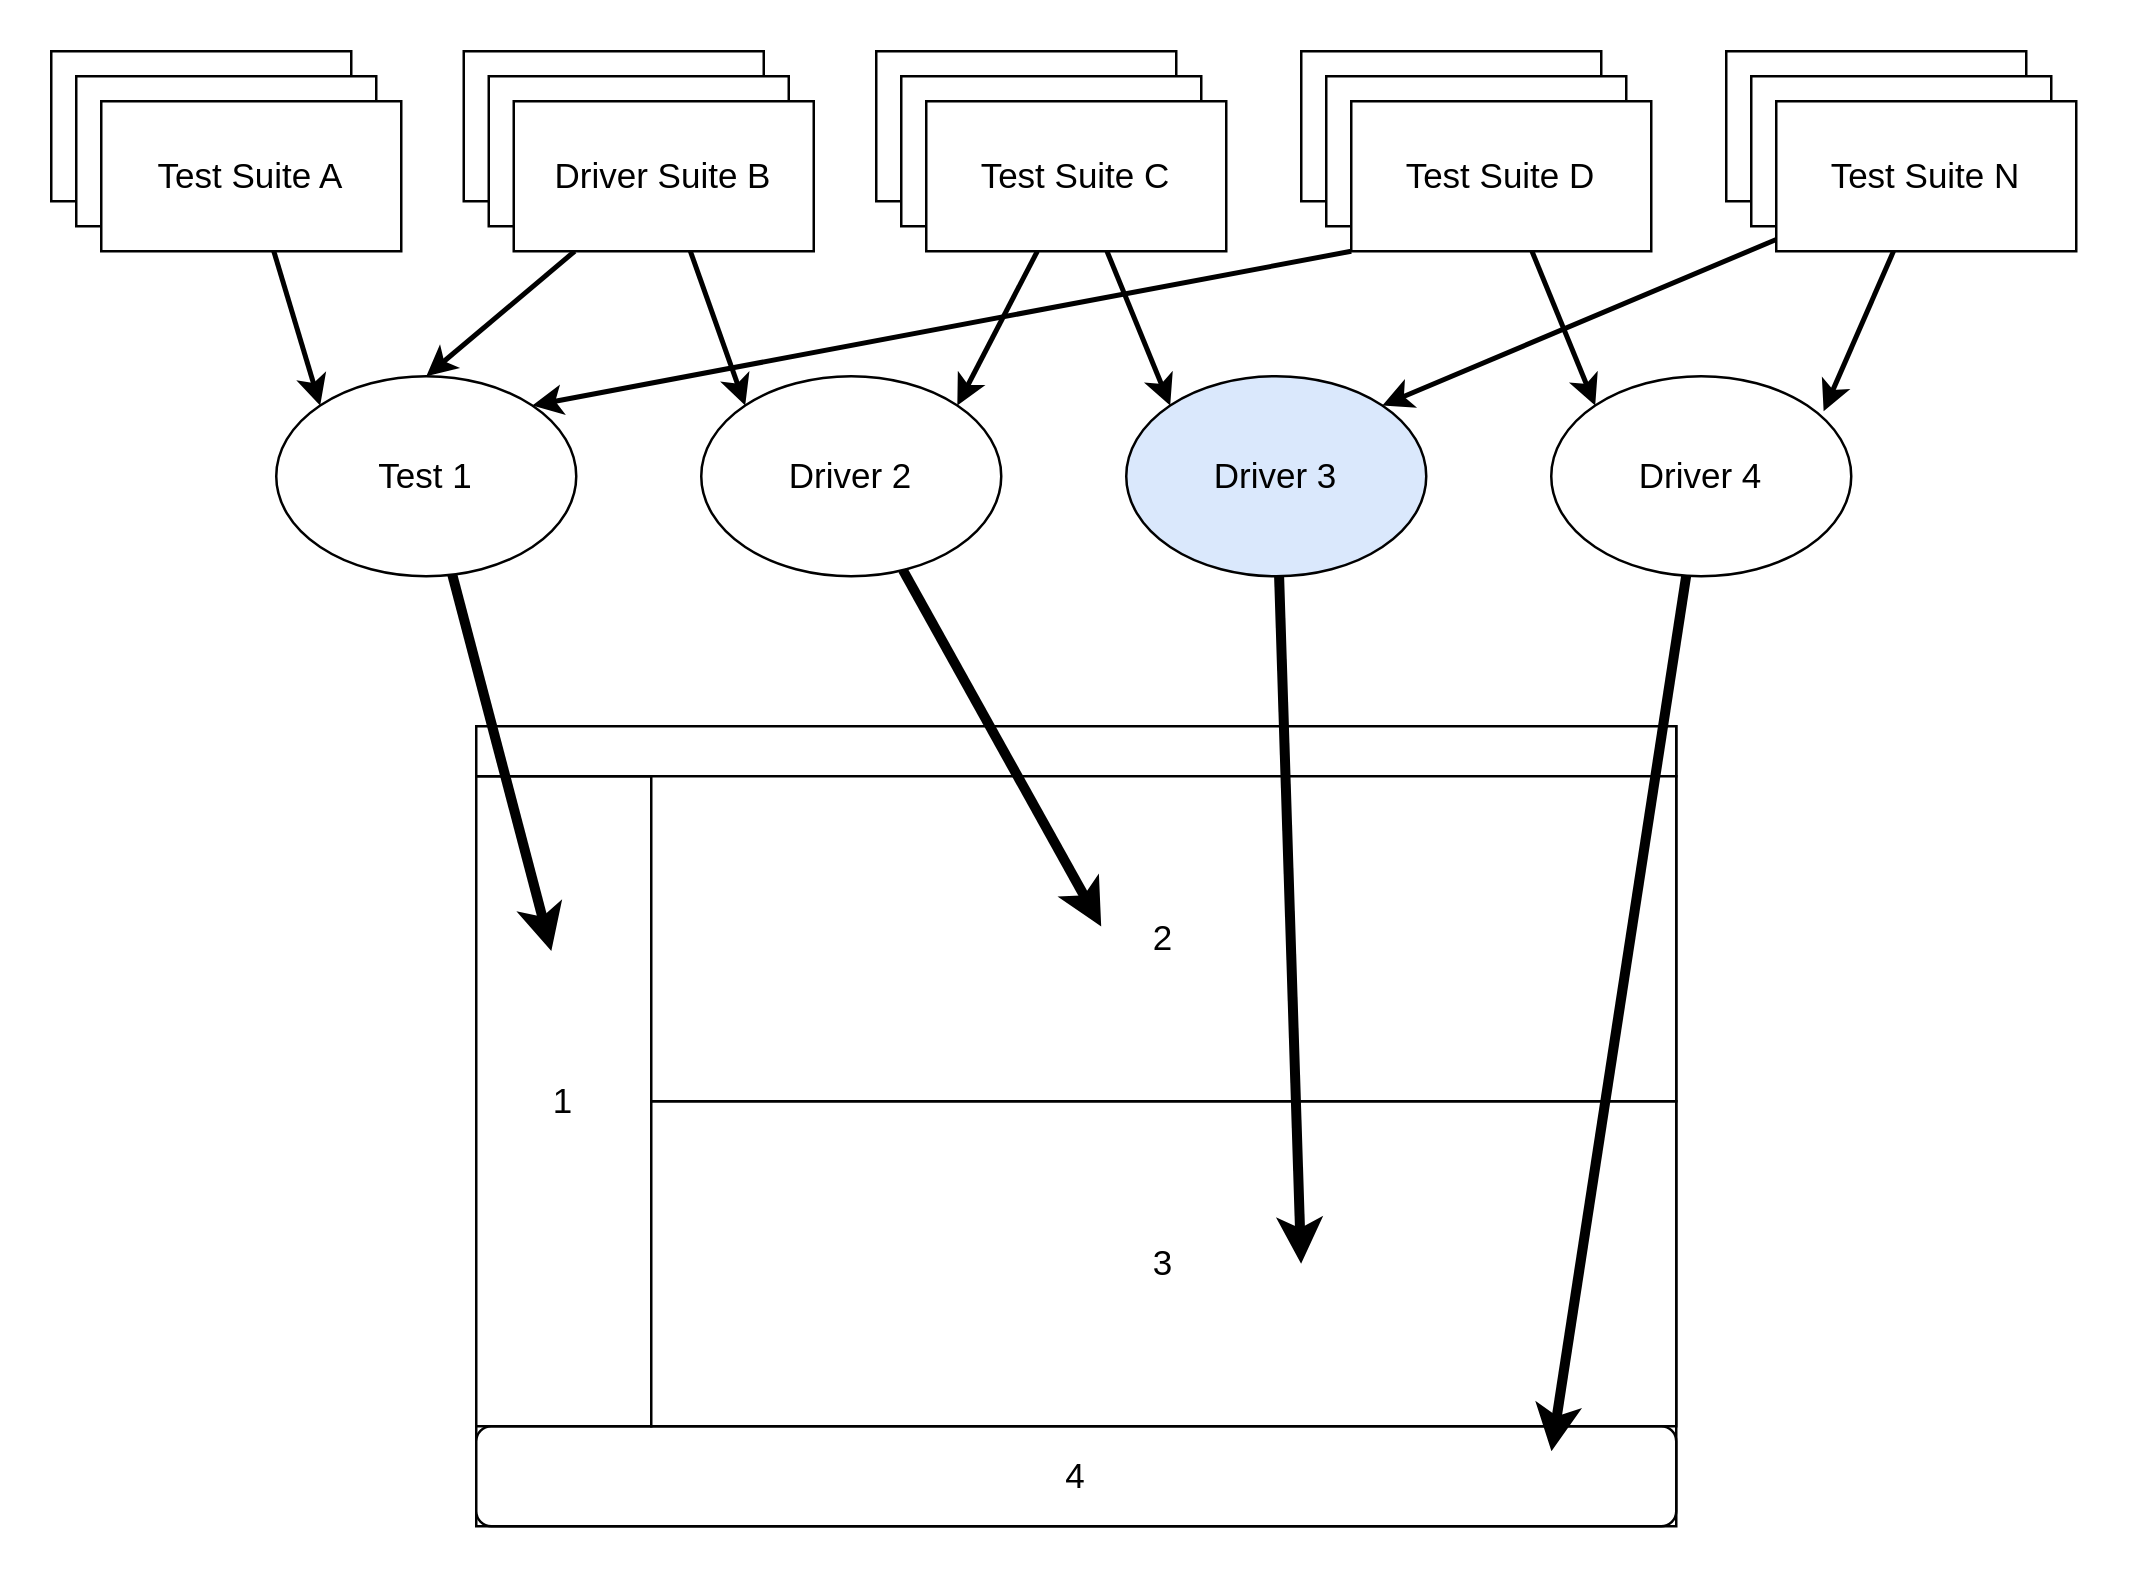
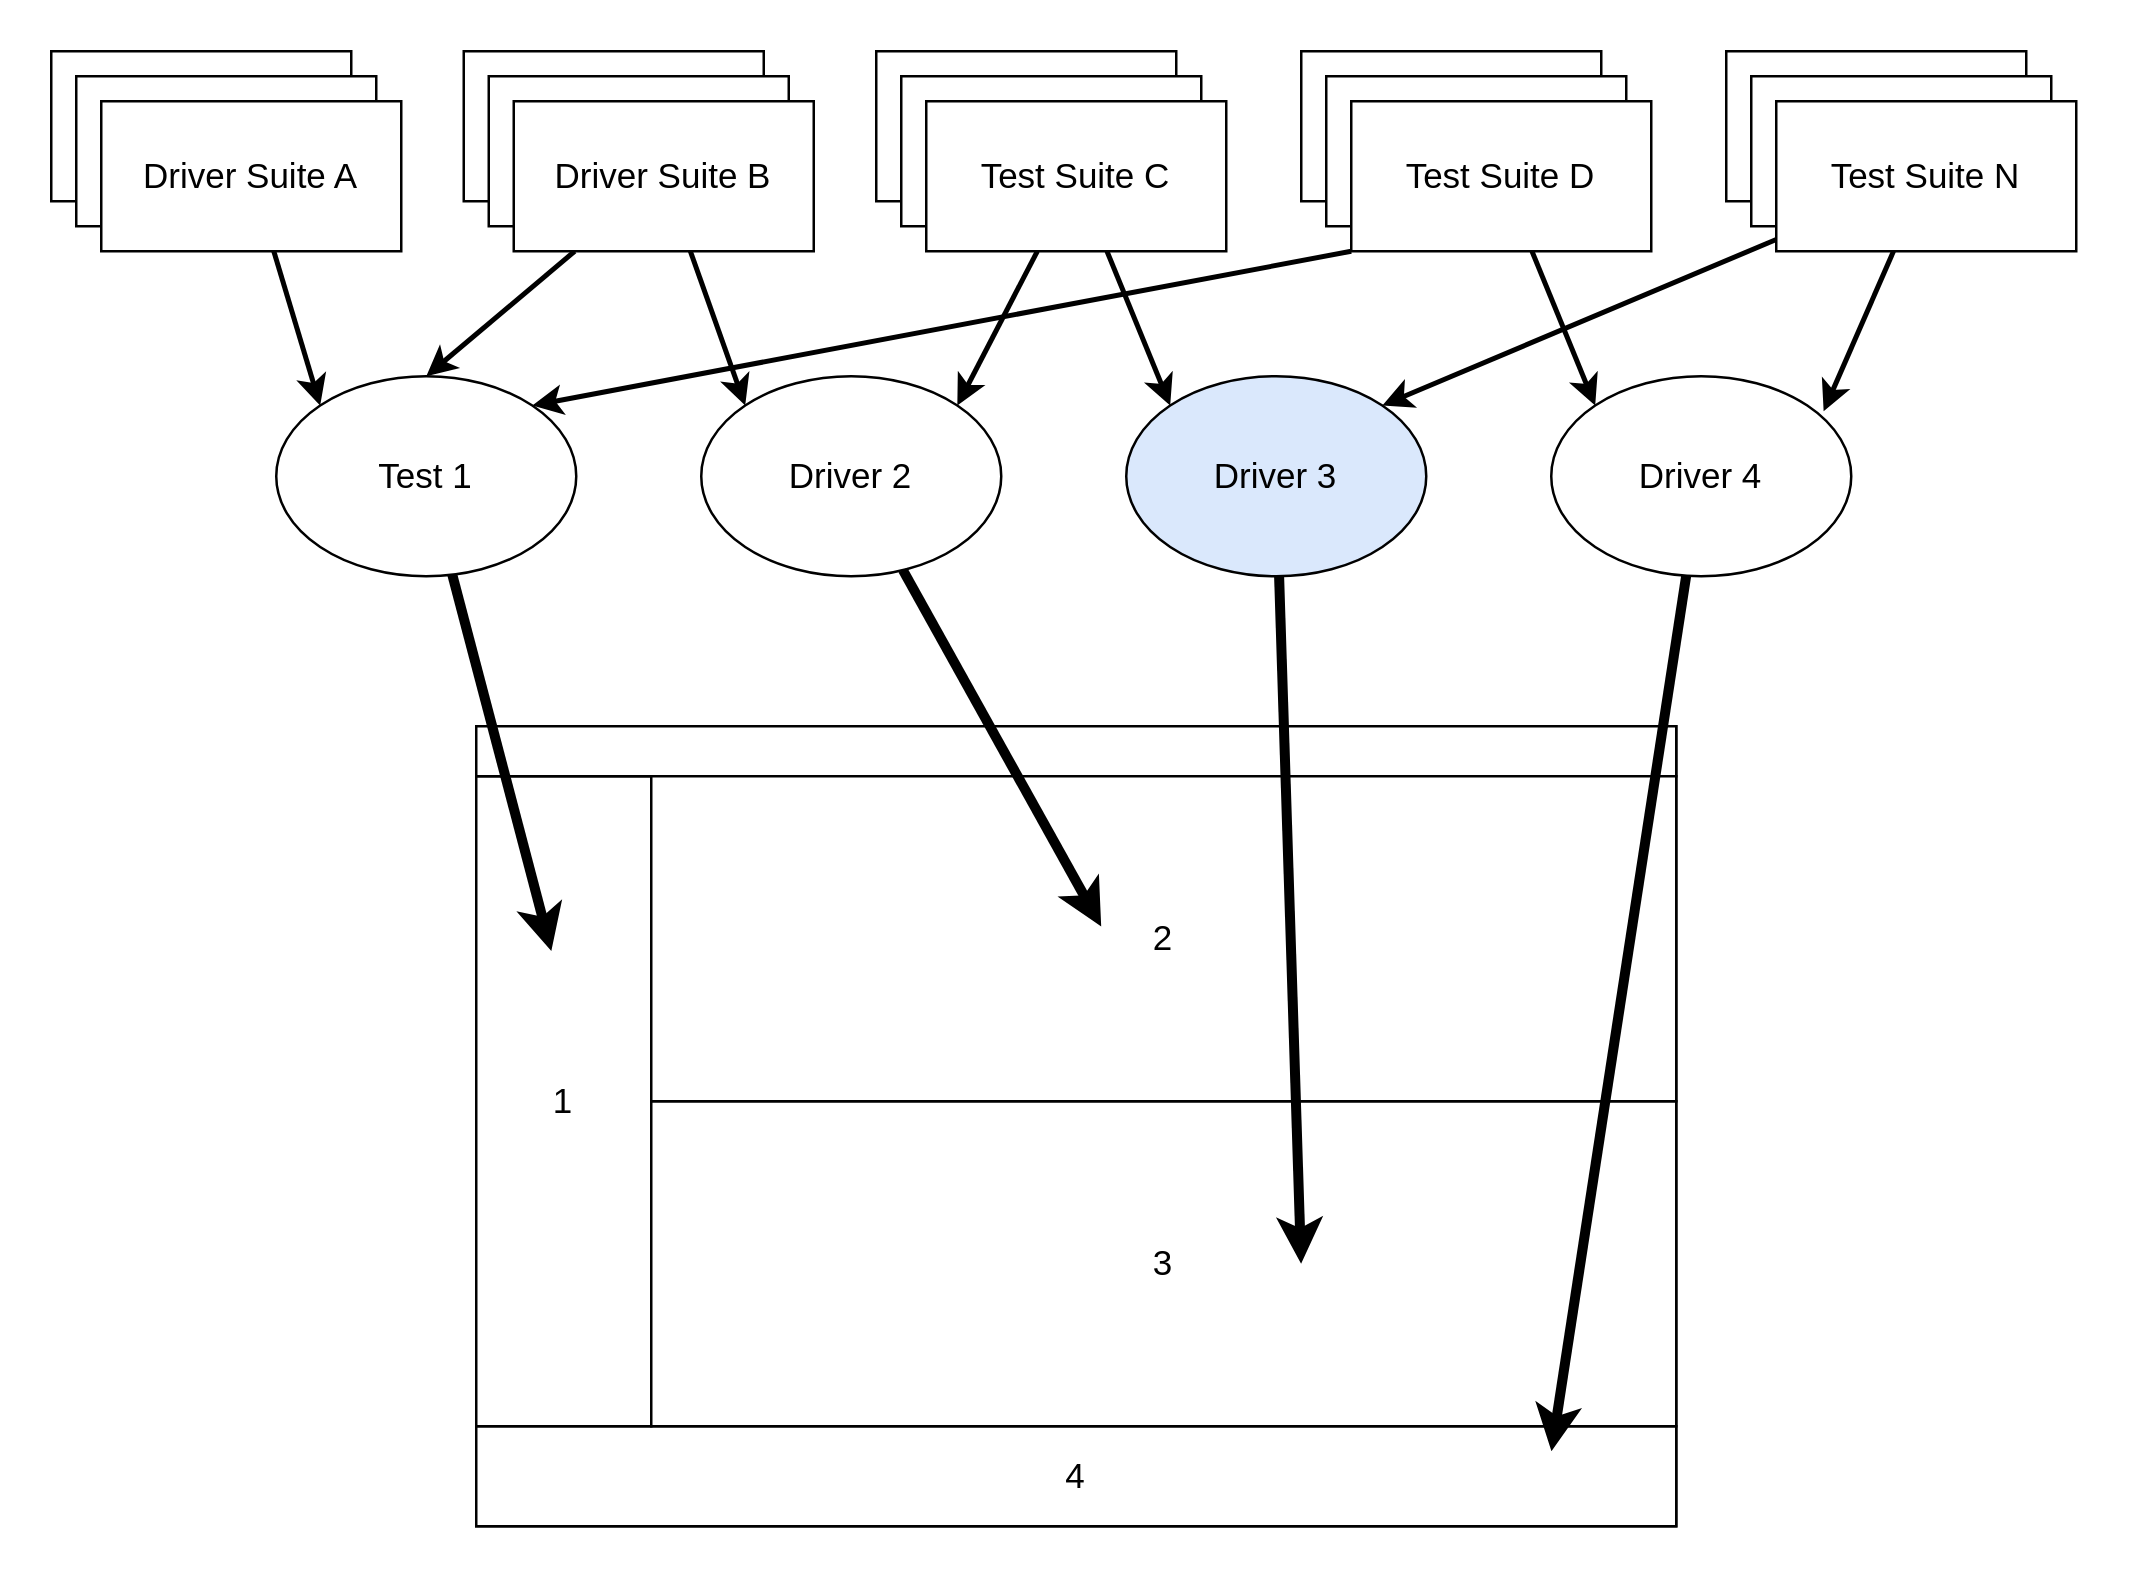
  <mxCell id="0" />
  <mxCell id="1" parent="0" />
  <mxCell id="2" value="" style="rounded=0;whiteSpace=wrap;html=1;" vertex="1" parent="1"><mxGeometry x="20" y="20" width="120" height="60" as="geometry" /></mxCell>
  <mxCell id="3" value="" style="rounded=0;whiteSpace=wrap;html=1;" vertex="1" parent="1"><mxGeometry x="30" y="30" width="120" height="60" as="geometry" /></mxCell>
  <mxCell id="4" style="rounded=0;orthogonalLoop=1;jettySize=auto;html=1;entryX=0;entryY=0;entryDx=0;entryDy=0;strokeWidth=2;" edge="1" parent="1" source="5" target="25"><mxGeometry relative="1" as="geometry" /></mxCell>
- <mxCell id="5" value="&lt;font style=&quot;font-size: 14px;&quot;&gt;Test Suite A&lt;/font&gt;" style="rounded=0;whiteSpace=wrap;html=1;" vertex="1" parent="1"><mxGeometry x="40" y="40" width="120" height="60" as="geometry" /></mxCell>
+ <mxCell id="5" value="&lt;font style=&quot;font-size: 14px;&quot;&gt;Driver Suite A&lt;/font&gt;" style="rounded=0;whiteSpace=wrap;html=1;" vertex="1" parent="1"><mxGeometry x="40" y="40" width="120" height="60" as="geometry" /></mxCell>
  <mxCell id="6" value="" style="rounded=0;whiteSpace=wrap;html=1;" vertex="1" parent="1"><mxGeometry x="185" y="20" width="120" height="60" as="geometry" /></mxCell>
  <mxCell id="7" value="" style="rounded=0;whiteSpace=wrap;html=1;" vertex="1" parent="1"><mxGeometry x="195" y="30" width="120" height="60" as="geometry" /></mxCell>
  <mxCell id="8" style="rounded=0;orthogonalLoop=1;jettySize=auto;html=1;entryX=0.5;entryY=0;entryDx=0;entryDy=0;strokeWidth=2;" edge="1" parent="1" source="10" target="25"><mxGeometry relative="1" as="geometry" /></mxCell>
  <mxCell id="9" style="rounded=0;orthogonalLoop=1;jettySize=auto;html=1;entryX=0;entryY=0;entryDx=0;entryDy=0;strokeWidth=2;" edge="1" parent="1" source="10" target="26"><mxGeometry relative="1" as="geometry" /></mxCell>
  <mxCell id="10" value="&lt;font style=&quot;font-size: 14px;&quot;&gt;Driver Suite B&lt;/font&gt;" style="rounded=0;whiteSpace=wrap;html=1;" vertex="1" parent="1"><mxGeometry x="205" y="40" width="120" height="60" as="geometry" /></mxCell>
  <mxCell id="11" value="" style="rounded=0;whiteSpace=wrap;html=1;" vertex="1" parent="1"><mxGeometry x="350" y="20" width="120" height="60" as="geometry" /></mxCell>
  <mxCell id="12" value="" style="rounded=0;whiteSpace=wrap;html=1;" vertex="1" parent="1"><mxGeometry x="360" y="30" width="120" height="60" as="geometry" /></mxCell>
  <mxCell id="13" style="rounded=0;orthogonalLoop=1;jettySize=auto;html=1;entryX=1;entryY=0;entryDx=0;entryDy=0;strokeWidth=2;" edge="1" parent="1" source="15" target="26"><mxGeometry relative="1" as="geometry" /></mxCell>
  <mxCell id="14" style="rounded=0;orthogonalLoop=1;jettySize=auto;html=1;entryX=0;entryY=0;entryDx=0;entryDy=0;strokeWidth=2;" edge="1" parent="1" source="15" target="27"><mxGeometry relative="1" as="geometry" /></mxCell>
  <mxCell id="15" value="&lt;font style=&quot;font-size: 14px;&quot;&gt;Test Suite C&lt;/font&gt;" style="rounded=0;whiteSpace=wrap;html=1;" vertex="1" parent="1"><mxGeometry x="370" y="40" width="120" height="60" as="geometry" /></mxCell>
  <mxCell id="16" value="" style="rounded=0;whiteSpace=wrap;html=1;" vertex="1" parent="1"><mxGeometry x="520" y="20" width="120" height="60" as="geometry" /></mxCell>
  <mxCell id="17" value="" style="rounded=0;whiteSpace=wrap;html=1;" vertex="1" parent="1"><mxGeometry x="530" y="30" width="120" height="60" as="geometry" /></mxCell>
  <mxCell id="18" style="rounded=0;orthogonalLoop=1;jettySize=auto;html=1;entryX=1;entryY=0;entryDx=0;entryDy=0;exitX=0;exitY=1;exitDx=0;exitDy=0;strokeWidth=2;" edge="1" parent="1" source="20" target="25"><mxGeometry relative="1" as="geometry" /></mxCell>
  <mxCell id="19" style="rounded=0;orthogonalLoop=1;jettySize=auto;html=1;entryX=0;entryY=0;entryDx=0;entryDy=0;strokeWidth=2;" edge="1" parent="1" source="20" target="29"><mxGeometry relative="1" as="geometry" /></mxCell>
  <mxCell id="20" value="&lt;font style=&quot;font-size: 14px;&quot;&gt;Test Suite D&lt;/font&gt;" style="rounded=0;whiteSpace=wrap;html=1;" vertex="1" parent="1"><mxGeometry x="540" y="40" width="120" height="60" as="geometry" /></mxCell>
  <mxCell id="21" value="" style="rounded=0;whiteSpace=wrap;html=1;" vertex="1" parent="1"><mxGeometry x="690" y="20" width="120" height="60" as="geometry" /></mxCell>
  <mxCell id="22" value="" style="rounded=0;whiteSpace=wrap;html=1;" vertex="1" parent="1"><mxGeometry x="700" y="30" width="120" height="60" as="geometry" /></mxCell>
  <mxCell id="23" style="rounded=0;orthogonalLoop=1;jettySize=auto;html=1;entryX=1;entryY=0;entryDx=0;entryDy=0;strokeWidth=2;" edge="1" parent="1" source="24" target="27"><mxGeometry relative="1" as="geometry" /></mxCell>
  <mxCell id="24" value="&lt;font style=&quot;font-size: 14px;&quot;&gt;Test Suite N&lt;/font&gt;" style="rounded=0;whiteSpace=wrap;html=1;" vertex="1" parent="1"><mxGeometry x="710" y="40" width="120" height="60" as="geometry" /></mxCell>
  <mxCell id="25" value="&lt;font style=&quot;font-size: 14px;&quot;&gt;Test 1&lt;/font&gt;" style="ellipse;whiteSpace=wrap;html=1;" vertex="1" parent="1"><mxGeometry x="110" y="150" width="120" height="80" as="geometry" /></mxCell>
  <mxCell id="26" value="&lt;font style=&quot;font-size: 14px;&quot;&gt;Driver 2&lt;/font&gt;" style="ellipse;whiteSpace=wrap;html=1;" vertex="1" parent="1"><mxGeometry x="280" y="150" width="120" height="80" as="geometry" /></mxCell>
  <mxCell id="27" value="&lt;font style=&quot;font-size: 14px;&quot;&gt;Driver 3&lt;/font&gt;" style="ellipse;whiteSpace=wrap;html=1;fillColor=#dae8fc;" vertex="1" parent="1"><mxGeometry x="450" y="150" width="120" height="80" as="geometry" /></mxCell>
  <mxCell id="28" value="" style="rounded=0;whiteSpace=wrap;html=1;" vertex="1" parent="1"><mxGeometry x="190" y="290" width="480" height="320" as="geometry" /></mxCell>
  <mxCell id="29" value="&lt;font style=&quot;font-size: 14px;&quot;&gt;Driver 4&lt;/font&gt;" style="ellipse;whiteSpace=wrap;html=1;" vertex="1" parent="1"><mxGeometry x="620" y="150" width="120" height="80" as="geometry" /></mxCell>
- <mxCell id="30" value="&lt;font style=&quot;font-size: 14px;&quot;&gt;4&lt;/font&gt;" style="whiteSpace=wrap;html=1;rounded=1;" vertex="1" parent="1"><mxGeometry x="190" y="570" width="480" height="40" as="geometry" /></mxCell>
+ <mxCell id="30" value="&lt;font style=&quot;font-size: 14px;&quot;&gt;4&lt;/font&gt;" style="rounded=0;whiteSpace=wrap;html=1;" vertex="1" parent="1"><mxGeometry x="190" y="570" width="480" height="40" as="geometry" /></mxCell>
  <mxCell id="31" value="&lt;font style=&quot;font-size: 14px;&quot;&gt;1&lt;/font&gt;" style="rounded=0;whiteSpace=wrap;html=1;" vertex="1" parent="1"><mxGeometry x="190" y="310" width="70" height="260" as="geometry" /></mxCell>
  <mxCell id="32" value="&lt;font style=&quot;font-size: 14px;&quot;&gt;3&lt;/font&gt;" style="rounded=0;whiteSpace=wrap;html=1;" vertex="1" parent="1"><mxGeometry x="260" y="440" width="410" height="130" as="geometry" /></mxCell>
  <mxCell id="33" value="" style="rounded=0;whiteSpace=wrap;html=1;" vertex="1" parent="1"><mxGeometry x="190" y="290" width="480" height="20" as="geometry" /></mxCell>
  <mxCell id="34" value="&lt;font style=&quot;font-size: 14px;&quot;&gt;2&lt;/font&gt;" style="rounded=0;whiteSpace=wrap;html=1;" vertex="1" parent="1"><mxGeometry x="260" y="310" width="410" height="130" as="geometry" /></mxCell>
  <mxCell id="35" style="rounded=0;orthogonalLoop=1;jettySize=auto;html=1;entryX=0.908;entryY=0.175;entryDx=0;entryDy=0;entryPerimeter=0;strokeWidth=2;" edge="1" parent="1" source="24" target="29"><mxGeometry relative="1" as="geometry" /></mxCell>
  <mxCell id="36" style="rounded=0;orthogonalLoop=1;jettySize=auto;html=1;entryX=0.429;entryY=0.269;entryDx=0;entryDy=0;entryPerimeter=0;strokeWidth=4;" edge="1" parent="1" source="25" target="31"><mxGeometry relative="1" as="geometry" /></mxCell>
  <mxCell id="37" style="rounded=0;orthogonalLoop=1;jettySize=auto;html=1;entryX=0.439;entryY=0.462;entryDx=0;entryDy=0;entryPerimeter=0;strokeWidth=4;" edge="1" parent="1" source="26" target="34"><mxGeometry relative="1" as="geometry" /></mxCell>
  <mxCell id="38" style="rounded=0;orthogonalLoop=1;jettySize=auto;html=1;entryX=0.634;entryY=0.5;entryDx=0;entryDy=0;entryPerimeter=0;strokeWidth=4;" edge="1" parent="1" source="27" target="32"><mxGeometry relative="1" as="geometry" /></mxCell>
  <mxCell id="39" style="rounded=0;orthogonalLoop=1;jettySize=auto;html=1;entryX=0.896;entryY=0.25;entryDx=0;entryDy=0;entryPerimeter=0;strokeWidth=4;" edge="1" parent="1" source="29" target="30"><mxGeometry relative="1" as="geometry" /></mxCell>
